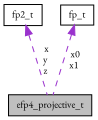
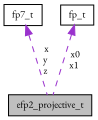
  digraph {
    fontname="EB Garamond"
    node [color=black fillcolor=white fontname="EB Garamond" fontsize=10 shape=record style=filled]
    edge [color=darkorchid3 dir=back fontname="EB Garamond" fontsize=10 labelfontname=Helvetica labelfontsize=10 style=dashed]
-   n1 [fillcolor=grey75 fontcolor=black height=0.2 label=efp4_projective_t width=0.4]
-   n2 [height=0.2 label=fp2_t width=0.4]
+   n1 [fillcolor=grey75 fontcolor=black height=0.2 label=efp2_projective_t width=0.4]
+   n2 [height=0.2 label=fp7_t width=0.4]
    n3 [height=0.2 label=fp_t width=0.4]
    n2 -> n1 [label=" x\ny\nz"]
    n3 -> n1 [label=" x0\nx1"]
  }
